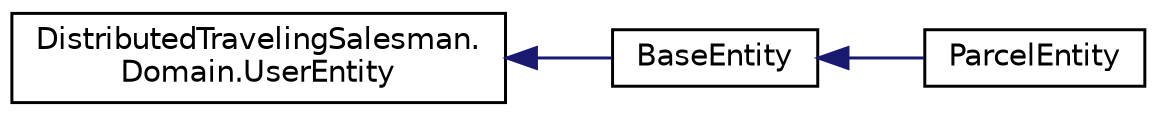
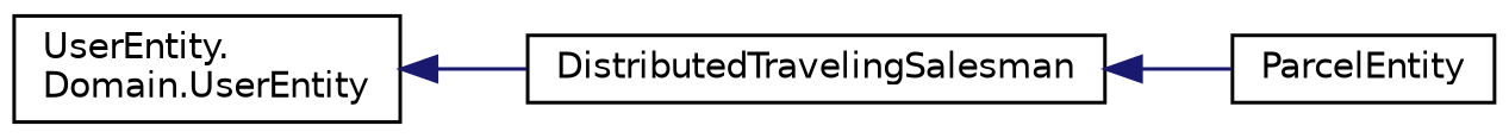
  digraph {
    rankdir=LR
    node [color=black fillcolor=white fontname=Helvetica fontsize=10 shape=record style=filled]
    edge [color=midnightblue dir=back fontname=Helvetica fontsize=10 labelfontname=Helvetica labelfontsize=10 style=solid]
-   n1 [height=0.2 label=BaseEntity width=0.4]
+   n1 [height=0.2 label=DistributedTravelingSalesman width=0.4]
    n2 [height=0.2 label=ParcelEntity width=0.4]
-   n3 [height=0.2 label="DistributedTravelingSalesman.\lDomain.UserEntity" width=0.4]
+   n3 [height=0.2 label="UserEntity.\lDomain.UserEntity" width=0.4]
    n1 -> n2
    n3 -> n1
  }
